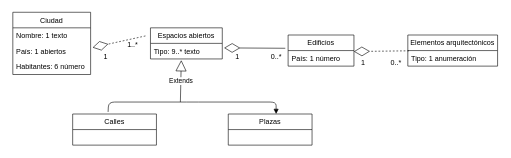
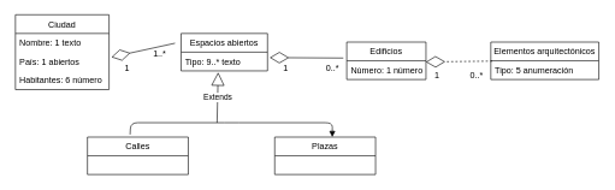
  <mxCell id="0" />
  <mxCell id="1" parent="0" />
  <mxCell id="2" value="Ciudad" style="swimlane;fontStyle=0;childLayout=stackLayout;horizontal=1;startSize=26;fillColor=none;horizontalStack=0;resizeParent=1;resizeParentMax=0;resizeLast=0;collapsible=1;marginBottom=0;" vertex="1" parent="1"><mxGeometry x="20" y="20" width="130" height="104" as="geometry" /></mxCell>
  <mxCell id="3" value="Nombre: 1 texto" style="text;strokeColor=none;fillColor=none;align=left;verticalAlign=top;spacingLeft=4;spacingRight=4;overflow=hidden;rotatable=0;points=[[0,0.5],[1,0.5]];portConstraint=eastwest;" vertex="1" parent="2"><mxGeometry y="26" width="130" height="26" as="geometry" /></mxCell>
  <mxCell id="4" value="País: 1 abiertos" style="text;strokeColor=none;fillColor=none;align=left;verticalAlign=top;spacingLeft=4;spacingRight=4;overflow=hidden;rotatable=0;points=[[0,0.5],[1,0.5]];portConstraint=eastwest;" vertex="1" parent="2"><mxGeometry y="52" width="130" height="26" as="geometry" /></mxCell>
  <mxCell id="5" value="Habitantes: 6 número" style="text;strokeColor=none;fillColor=none;align=left;verticalAlign=top;spacingLeft=4;spacingRight=4;overflow=hidden;rotatable=0;points=[[0,0.5],[1,0.5]];portConstraint=eastwest;" vertex="1" parent="2"><mxGeometry y="78" width="130" height="26" as="geometry" /></mxCell>
- <mxCell id="6" value="" style="endArrow=diamondThin;endFill=0;endSize=24;html=1;entryX=1.025;entryY=0.267;entryDx=0;entryDy=0;entryPerimeter=0;exitX=1.041;exitY=-0.015;exitDx=0;exitDy=0;exitPerimeter=0;dashed=1;" edge="1" parent="1" source="10" target="4"><mxGeometry width="160" relative="1" as="geometry"><mxPoint x="330" y="80" as="sourcePoint" /><mxPoint x="520" y="240" as="targetPoint" /></mxGeometry></mxCell>
+ <mxCell id="6" value="" style="endArrow=diamondThin;endFill=0;endSize=24;html=1;entryX=1.025;entryY=0.267;entryDx=0;entryDy=0;entryPerimeter=0;exitX=1.041;exitY=-0.015;exitDx=0;exitDy=0;exitPerimeter=0;" edge="1" parent="1" source="10" target="4"><mxGeometry width="160" relative="1" as="geometry"><mxPoint x="330" y="80" as="sourcePoint" /><mxPoint x="520" y="240" as="targetPoint" /></mxGeometry></mxCell>
  <mxCell id="7" value="Espacios abiertos" style="swimlane;fontStyle=0;childLayout=stackLayout;horizontal=1;startSize=26;fillColor=none;horizontalStack=0;resizeParent=1;resizeParentMax=0;resizeLast=0;collapsible=1;marginBottom=0;" vertex="1" parent="1"><mxGeometry x="250" y="46" width="120" height="52" as="geometry" /></mxCell>
  <mxCell id="8" value="Tipo: 9..* texto" style="text;strokeColor=none;fillColor=none;align=left;verticalAlign=top;spacingLeft=4;spacingRight=4;overflow=hidden;rotatable=0;points=[[0,0.5],[1,0.5]];portConstraint=eastwest;" vertex="1" parent="7"><mxGeometry y="26" width="120" height="26" as="geometry" /></mxCell>
  <mxCell id="9" value="1" style="text;html=1;align=center;verticalAlign=middle;resizable=0;points=[];autosize=1;strokeColor=none;fillColor=none;" vertex="1" parent="1"><mxGeometry x="160" y="80" width="30" height="30" as="geometry" /></mxCell>
  <mxCell id="10" value="1..*" style="text;html=1;align=center;verticalAlign=middle;resizable=0;points=[];autosize=1;strokeColor=none;fillColor=none;" vertex="1" parent="1"><mxGeometry x="200" y="60" width="40" height="30" as="geometry" /></mxCell>
  <mxCell id="11" value="Plazas" style="swimlane;fontStyle=0;childLayout=stackLayout;horizontal=1;startSize=26;fillColor=none;horizontalStack=0;resizeParent=1;resizeParentMax=0;resizeLast=0;collapsible=1;marginBottom=0;" vertex="1" parent="1"><mxGeometry x="380" y="190" width="140" height="52" as="geometry" /></mxCell>
  <mxCell id="12" value=" " style="text;strokeColor=none;fillColor=none;align=left;verticalAlign=top;spacingLeft=4;spacingRight=4;overflow=hidden;rotatable=0;points=[[0,0.5],[1,0.5]];portConstraint=eastwest;" vertex="1" parent="11"><mxGeometry y="26" width="140" height="26" as="geometry" /></mxCell>
  <mxCell id="13" value="Calles" style="swimlane;fontStyle=0;childLayout=stackLayout;horizontal=1;startSize=26;fillColor=none;horizontalStack=0;resizeParent=1;resizeParentMax=0;resizeLast=0;collapsible=1;marginBottom=0;" vertex="1" parent="1"><mxGeometry x="120" y="190" width="140" height="52" as="geometry" /></mxCell>
  <mxCell id="14" value="  " style="text;strokeColor=none;fillColor=none;align=left;verticalAlign=top;spacingLeft=4;spacingRight=4;overflow=hidden;rotatable=0;points=[[0,0.5],[1,0.5]];portConstraint=eastwest;" vertex="1" parent="13"><mxGeometry y="26" width="140" height="26" as="geometry" /></mxCell>
  <mxCell id="15" value="" style="endArrow=block;html=1;exitX=0.423;exitY=-0.067;exitDx=0;exitDy=0;exitPerimeter=0;entryX=0.571;entryY=0;entryDx=0;entryDy=0;entryPerimeter=0;" edge="1" parent="1" source="13" target="11"><mxGeometry width="50" height="50" relative="1" as="geometry"><mxPoint x="340" y="210" as="sourcePoint" /><mxPoint x="390" y="160" as="targetPoint" /><Array as="points"><mxPoint x="180" y="170" /><mxPoint x="320" y="170" /><mxPoint x="460" y="170" /></Array></mxGeometry></mxCell>
  <mxCell id="16" value="Extends" style="endArrow=block;endSize=16;endFill=0;html=1;entryX=0.429;entryY=1.077;entryDx=0;entryDy=0;entryPerimeter=0;" edge="1" parent="1" target="8"><mxGeometry width="160" relative="1" as="geometry"><mxPoint x="300" y="170" as="sourcePoint" /><mxPoint x="520" y="180" as="targetPoint" /></mxGeometry></mxCell>
  <mxCell id="17" value="" style="endArrow=diamondThin;endFill=0;endSize=24;html=1;entryX=1.025;entryY=0.29;entryDx=0;entryDy=0;entryPerimeter=0;exitX=0.882;exitY=0.005;exitDx=0;exitDy=0;exitPerimeter=0;" edge="1" parent="1" source="21" target="8"><mxGeometry width="160" relative="1" as="geometry"><mxPoint x="620" y="80" as="sourcePoint" /><mxPoint x="520" y="60" as="targetPoint" /></mxGeometry></mxCell>
  <mxCell id="18" value="Edificios" style="swimlane;fontStyle=0;childLayout=stackLayout;horizontal=1;startSize=26;fillColor=none;horizontalStack=0;resizeParent=1;resizeParentMax=0;resizeLast=0;collapsible=1;marginBottom=0;" vertex="1" parent="1"><mxGeometry x="480" y="58" width="110" height="52" as="geometry" /></mxCell>
- <mxCell id="19" value="País: 1 número" style="text;strokeColor=none;fillColor=none;align=left;verticalAlign=top;spacingLeft=4;spacingRight=4;overflow=hidden;rotatable=0;points=[[0,0.5],[1,0.5]];portConstraint=eastwest;" vertex="1" parent="18"><mxGeometry y="26" width="110" height="26" as="geometry" /></mxCell>
+ <mxCell id="19" value="Número: 1 número" style="text;strokeColor=none;fillColor=none;align=left;verticalAlign=top;spacingLeft=4;spacingRight=4;overflow=hidden;rotatable=0;points=[[0,0.5],[1,0.5]];portConstraint=eastwest;" vertex="1" parent="18"><mxGeometry y="26" width="110" height="26" as="geometry" /></mxCell>
  <mxCell id="20" value="1" style="text;html=1;align=center;verticalAlign=middle;resizable=0;points=[];autosize=1;strokeColor=none;fillColor=none;" vertex="1" parent="1"><mxGeometry x="380" y="80" width="30" height="30" as="geometry" /></mxCell>
  <mxCell id="21" value="0..*" style="text;html=1;align=center;verticalAlign=middle;resizable=0;points=[];autosize=1;strokeColor=none;fillColor=none;" vertex="1" parent="1"><mxGeometry x="440" y="80" width="40" height="30" as="geometry" /></mxCell>
  <mxCell id="22" value="Elementos arquitectónicos" style="swimlane;fontStyle=0;childLayout=stackLayout;horizontal=1;startSize=26;fillColor=none;horizontalStack=0;resizeParent=1;resizeParentMax=0;resizeLast=0;collapsible=1;marginBottom=0;" vertex="1" parent="1"><mxGeometry x="680" y="58" width="150" height="52" as="geometry" /></mxCell>
- <mxCell id="23" value="Tipo: 1 anumeración" style="text;strokeColor=none;fillColor=none;align=left;verticalAlign=top;spacingLeft=4;spacingRight=4;overflow=hidden;rotatable=0;points=[[0,0.5],[1,0.5]];portConstraint=eastwest;" vertex="1" parent="22"><mxGeometry y="26" width="150" height="26" as="geometry" /></mxCell>
+ <mxCell id="23" value="Tipo: 5 anumeración" style="text;strokeColor=none;fillColor=none;align=left;verticalAlign=top;spacingLeft=4;spacingRight=4;overflow=hidden;rotatable=0;points=[[0,0.5],[1,0.5]];portConstraint=eastwest;" vertex="1" parent="22"><mxGeometry y="26" width="150" height="26" as="geometry" /></mxCell>
  <mxCell id="24" value="" style="endArrow=diamondThin;endFill=0;endSize=24;html=1;entryX=0.998;entryY=0.062;entryDx=0;entryDy=0;entryPerimeter=0;exitX=0.013;exitY=0.015;exitDx=0;exitDy=0;exitPerimeter=0;dashed=1;" edge="1" parent="1" source="23" target="19"><mxGeometry width="160" relative="1" as="geometry"><mxPoint x="360" y="60" as="sourcePoint" /><mxPoint x="520" y="60" as="targetPoint" /></mxGeometry></mxCell>
  <mxCell id="25" value="1" style="text;html=1;align=center;verticalAlign=middle;resizable=0;points=[];autosize=1;strokeColor=none;fillColor=none;" vertex="1" parent="1"><mxGeometry x="590" y="90" width="30" height="30" as="geometry" /></mxCell>
  <mxCell id="26" value="0..*" style="text;html=1;align=center;verticalAlign=middle;resizable=0;points=[];autosize=1;strokeColor=none;fillColor=none;" vertex="1" parent="1"><mxGeometry x="640" y="90" width="40" height="30" as="geometry" /></mxCell>
